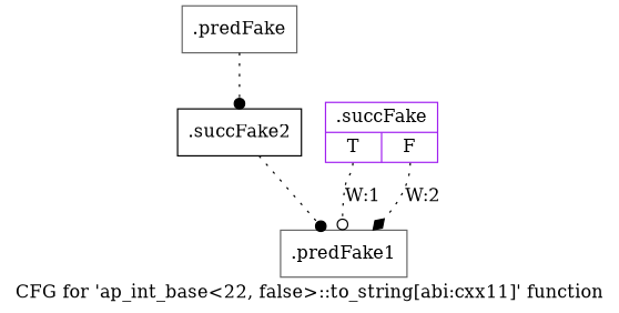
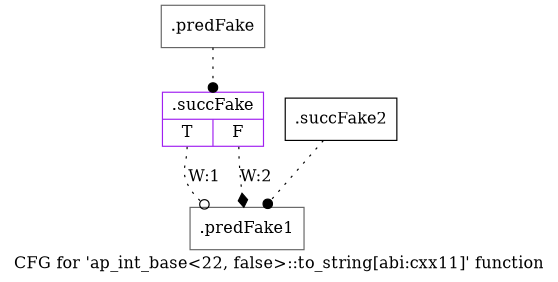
  digraph {
    label="CFG for 'ap_int_base\<22, false\>::to_string[abi:cxx11]' function"
    node [color=gray40 shape=record filename="/mnt/xilinx/Vitis_HLS/2021.2/include/ap_int_base.h" linenumber=1475]
    edge [arrowhead=dot execusionnum=1 filename="/mnt/xilinx/Vitis_HLS/2021.2/include/ap_int_base.h" style=dotted]
    n1 [label="{.predFake}" filename="" linenumber=""]
    n2 [color=purple label="{.succFake|{<s0>T|<s1>F}}" linenumber=1474]
    n3 [label="{.predFake1}"]
    n4 [color=black label="{.succFake2}"]
-   n1 -> n4
+   n1 -> n2
    n2 -> n3 [arrowhead=odot execusionnum=0 label="W:1" tailport=s0]
    n2 -> n3 [arrowhead=diamond label="W:2" tailport=s1 execusionnum="" filename=""]
    n4 -> n3
  }
